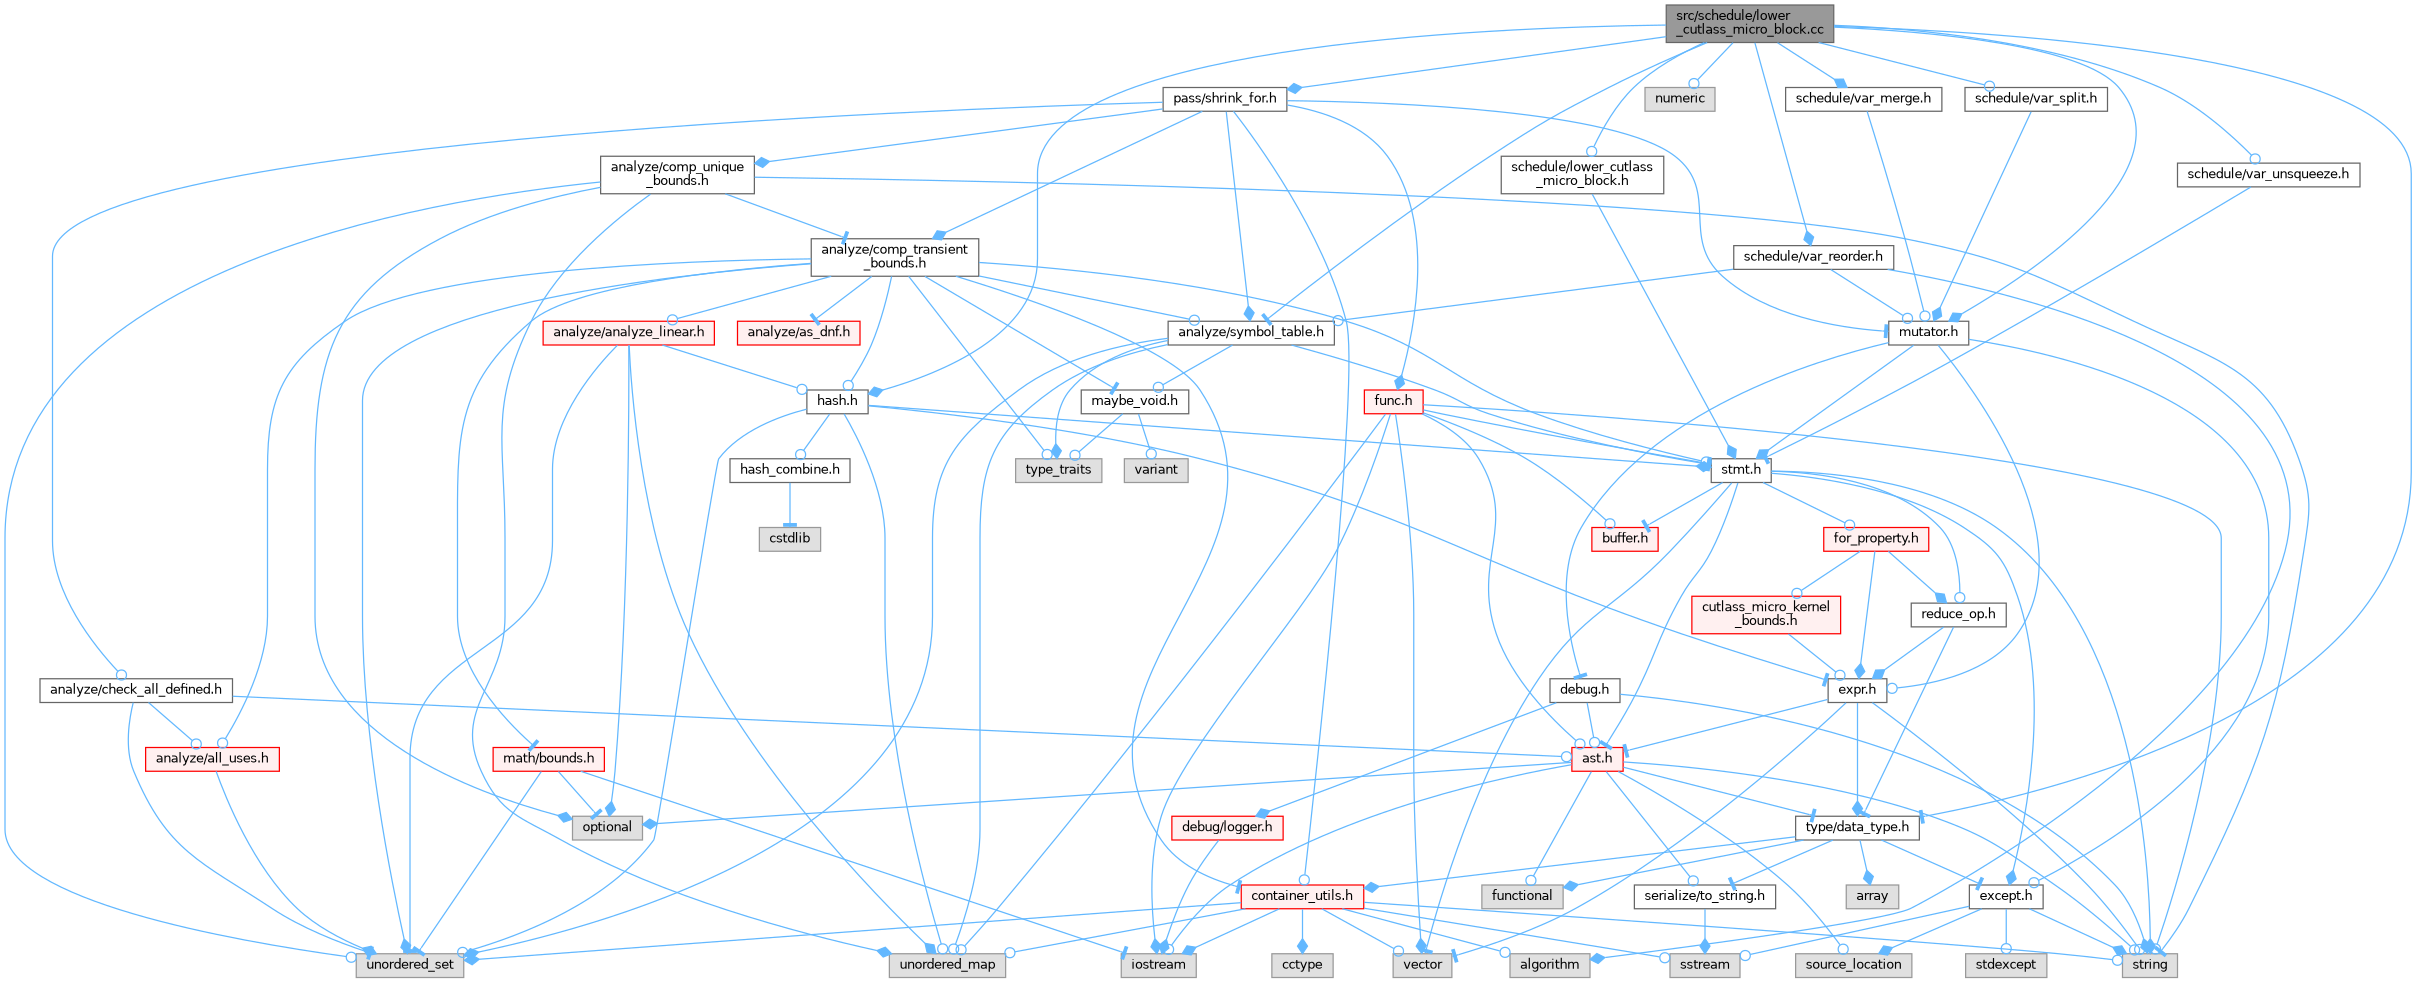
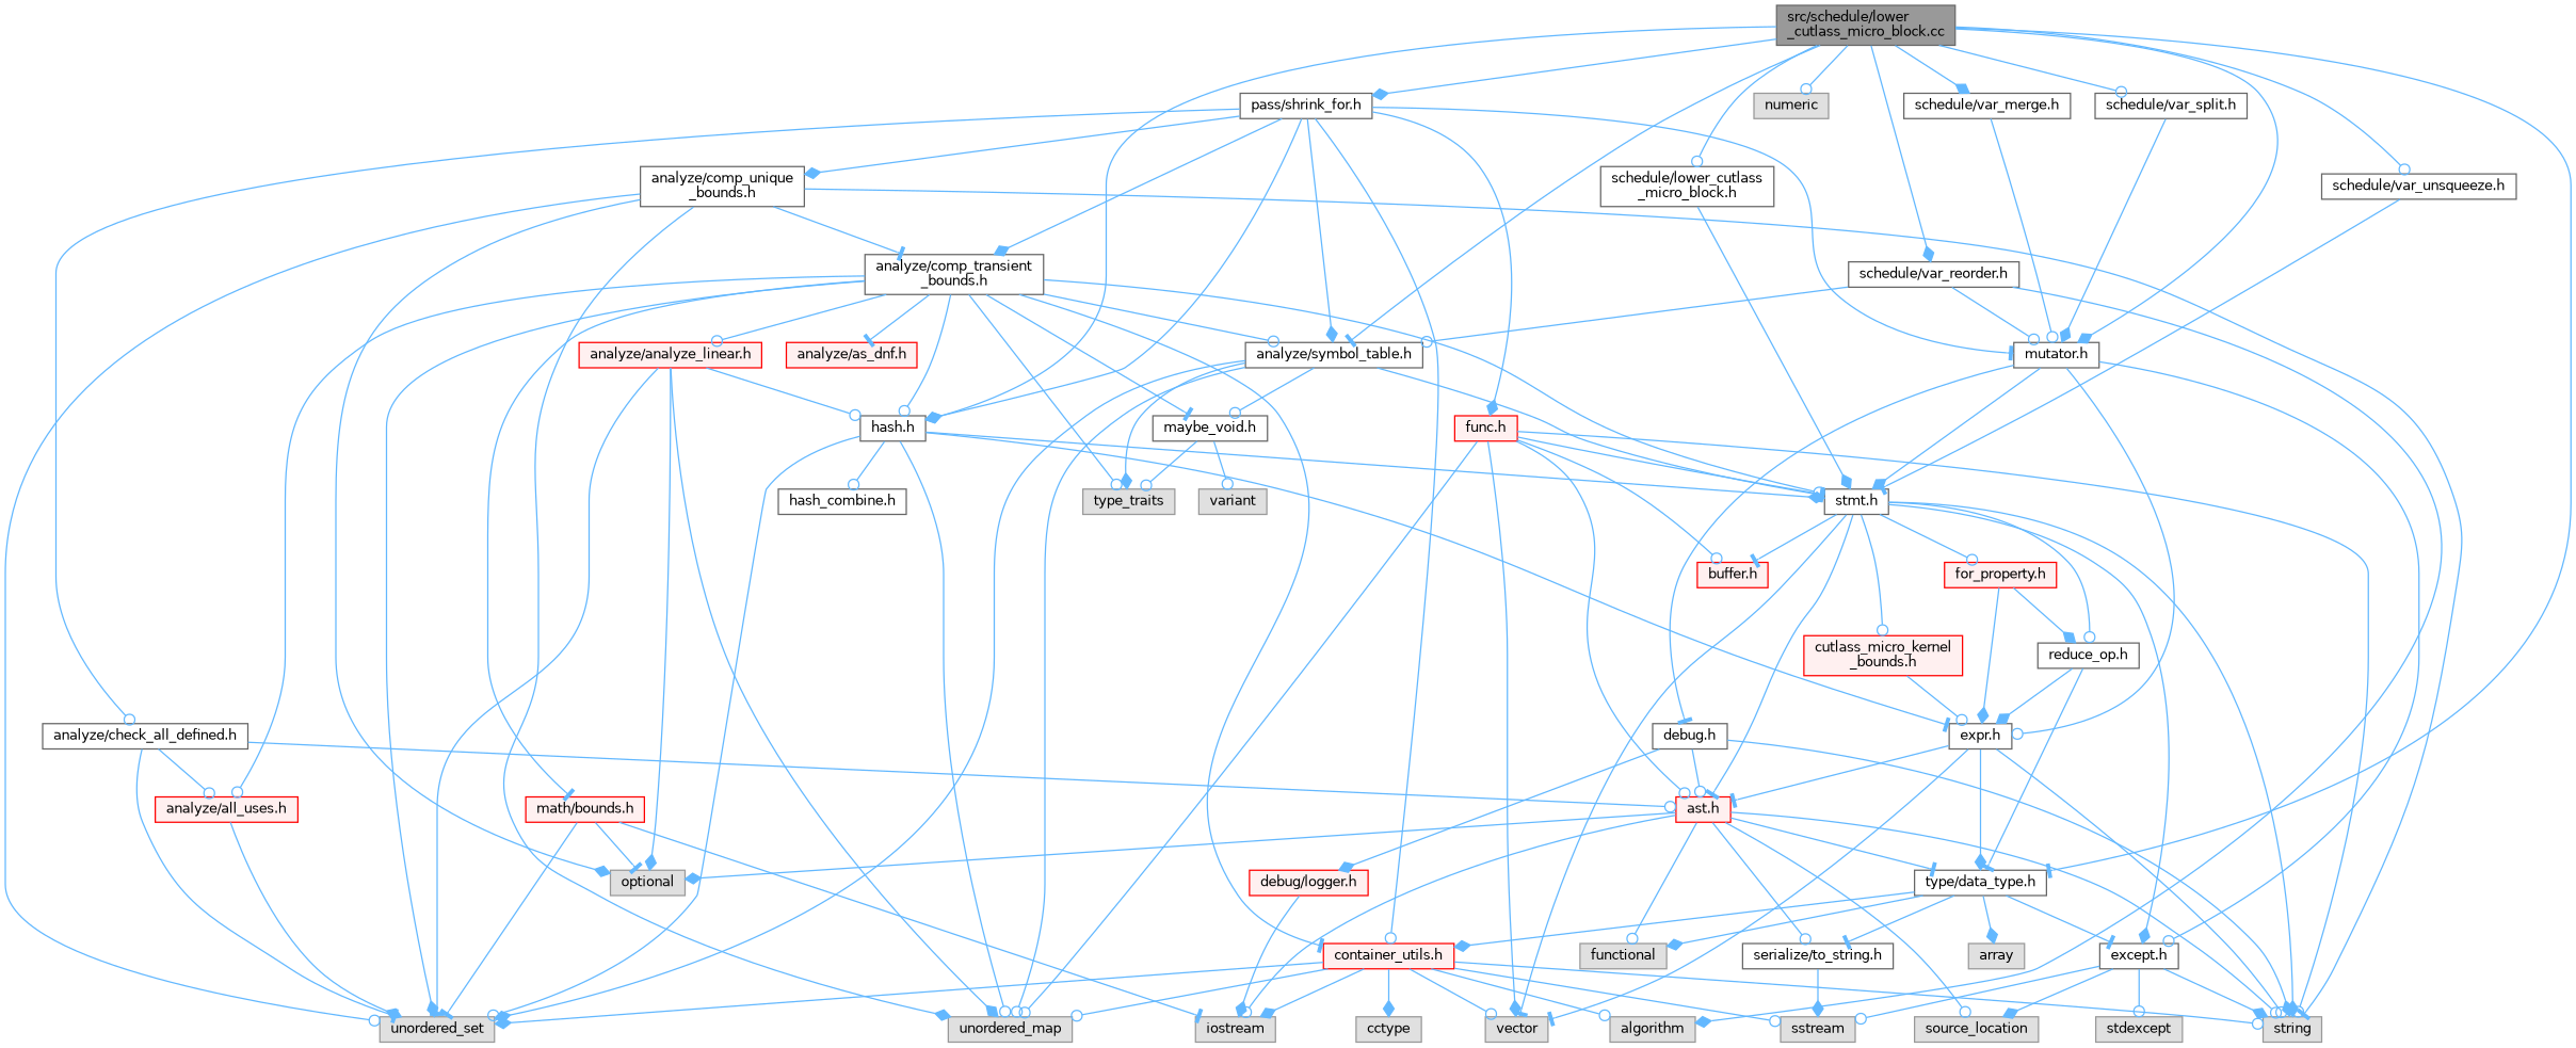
  digraph {
    node [color=grey40 fillcolor=white fontname=Helvetica fontsize=10 shape=box style=filled]
    edge [arrowhead=odot color=steelblue1 fontname=Helvetica fontsize=10 labelfontname=Helvetica labelfontsize=10 style=solid]
    n1 [color=gray40 fillcolor=grey60 fontcolor=black height=0.2 label="src/schedule/lower\l_cutlass_micro_block.cc" width=0.4]
    n2 [height=0.2 label="analyze/symbol_table.h" width=0.4]
    n3 [height=0.2 label="type/data_type.h" width=0.4]
    n4 [height=0.2 label="hash.h" width=0.4]
    n5 [height=0.2 label="mutator.h" width=0.4]
    n6 [color=grey60 fillcolor="#E0E0E0" height=0.2 label=numeric width=0.4]
    n7 [height=0.2 label="pass/shrink_for.h" width=0.4]
    n8 [height=0.2 label="schedule/lower_cutlass\l_micro_block.h" width=0.4]
    n9 [height=0.2 label="schedule/var_merge.h" width=0.4]
    n10 [height=0.2 label="schedule/var_reorder.h" width=0.4]
    n11 [height=0.2 label="schedule/var_split.h" width=0.4]
    n12 [height=0.2 label="schedule/var_unsqueeze.h" width=0.4]
    n13 [color=grey60 fillcolor="#E0E0E0" height=0.2 label=type_traits width=0.4]
    n14 [color=grey60 fillcolor="#E0E0E0" height=0.2 label=unordered_map width=0.4]
    n15 [color=grey60 fillcolor="#E0E0E0" height=0.2 label=unordered_set width=0.4]
    n16 [height=0.2 label="maybe_void.h" width=0.4]
    n17 [height=0.2 label="stmt.h" width=0.4]
    n18 [color=red fillcolor="#FFF0F0" height=0.2 label="container_utils.h" width=0.4]
    n19 [height=0.2 label="except.h" width=0.4]
    n20 [color=grey60 fillcolor="#E0E0E0" height=0.2 label=functional width=0.4]
    n21 [height=0.2 label="serialize/to_string.h" width=0.4]
    n22 [color=grey60 fillcolor="#E0E0E0" height=0.2 label=array width=0.4]
    n23 [height=0.2 label="expr.h" width=0.4]
    n24 [height=0.2 label="hash_combine.h" width=0.4]
    n25 [height=0.2 label="debug.h" width=0.4]
    n26 [height=0.2 label="analyze/check_all_defined.h" width=0.4]
    n27 [height=0.2 label="analyze/comp_transient\l_bounds.h" width=0.4]
    n28 [height=0.2 label="analyze/comp_unique\l_bounds.h" width=0.4]
    n29 [color=red fillcolor="#FFF0F0" height=0.2 label="func.h" width=0.4]
    n30 [color=grey60 fillcolor="#E0E0E0" height=0.2 label=algorithm width=0.4]
    n31 [color=grey60 fillcolor="#E0E0E0" height=0.2 label=variant width=0.4]
    n32 [color=grey60 fillcolor="#E0E0E0" height=0.2 label=string width=0.4]
    n33 [color=grey60 fillcolor="#E0E0E0" height=0.2 label=vector width=0.4]
    n34 [color=red fillcolor="#FFF0F0" height=0.2 label="ast.h" width=0.4]
    n35 [color=red fillcolor="#FFF0F0" height=0.2 label="buffer.h" width=0.4]
    n36 [color=red fillcolor="#FFF0F0" height=0.2 label="cutlass_micro_kernel\l_bounds.h" width=0.4]
    n37 [color=red fillcolor="#FFF0F0" height=0.2 label="for_property.h" width=0.4]
    n38 [height=0.2 label="reduce_op.h" width=0.4]
    n39 [color=grey60 fillcolor="#E0E0E0" height=0.2 label=iostream width=0.4]
    n40 [color=grey60 fillcolor="#E0E0E0" height=0.2 label=optional width=0.4]
    n41 [color=grey60 fillcolor="#E0E0E0" height=0.2 label=source_location width=0.4]
    n42 [color=grey60 fillcolor="#E0E0E0" height=0.2 label=sstream width=0.4]
    n43 [color=grey60 fillcolor="#E0E0E0" height=0.2 label=cctype width=0.4]
    n44 [color=grey60 fillcolor="#E0E0E0" height=0.2 label=stdexcept width=0.4]
-   n45 [color=grey60 fillcolor="#E0E0E0" height=0.2 label=cstdlib width=0.4]
    n46 [color=red fillcolor="#FFF0F0" height=0.2 label="debug/logger.h" width=0.4]
    n47 [color=red fillcolor="#FFF0F0" height=0.2 label="analyze/all_uses.h" width=0.4]
    n48 [color=red fillcolor="#FFF0F0" height=0.2 label="analyze/analyze_linear.h" width=0.4]
    n49 [color=red fillcolor="#FFF0F0" height=0.2 label="analyze/as_dnf.h" width=0.4]
    n50 [color=red fillcolor="#FFF0F0" height=0.2 label="math/bounds.h" width=0.4]
    n1 -> n2 [arrowhead=tee]
    n1 -> n3 [arrowhead=tee]
    n1 -> n4 [arrowhead=diamond]
    n1 -> n5 [arrowhead=diamond]
    n1 -> n6
    n1 -> n7 [arrowhead=diamond]
    n1 -> n8
    n1 -> n9 [arrowhead=diamond]
    n1 -> n10 [arrowhead=diamond]
    n1 -> n11
    n1 -> n12
    n2 -> n13 [arrowhead=diamond]
    n2 -> n14
    n2 -> n15 [arrowhead=diamond]
    n2 -> n16
    n2 -> n17 [arrowhead=tee]
    n3 -> n18 [arrowhead=diamond]
    n3 -> n19 [arrowhead=tee]
    n3 -> n20 [arrowhead=diamond]
    n3 -> n21 [arrowhead=tee]
    n3 -> n22 [arrowhead=diamond]
    n4 -> n14
    n4 -> n15
    n4 -> n17 [arrowhead=diamond]
    n4 -> n23 [arrowhead=tee]
    n4 -> n24
    n5 -> n17 [arrowhead=diamond]
    n5 -> n19
    n5 -> n23
    n5 -> n25 [arrowhead=tee]
    n7 -> n2 [arrowhead=diamond]
+   n7 -> n4 [arrowhead=diamond]
    n7 -> n5 [arrowhead=tee]
    n7 -> n18
    n7 -> n26
    n7 -> n27 [arrowhead=diamond]
    n7 -> n28 [arrowhead=diamond]
    n7 -> n29 [arrowhead=diamond]
    n8 -> n17 [arrowhead=diamond]
    n9 -> n5
    n10 -> n2
    n10 -> n5
    n10 -> n30 [arrowhead=diamond]
    n11 -> n5 [arrowhead=diamond]
    n12 -> n17 [arrowhead=tee]
    n16 -> n13
    n16 -> n31
    n17 -> n19 [arrowhead=diamond]
    n17 -> n32 [arrowhead=diamond]
    n17 -> n33 [arrowhead=tee]
    n17 -> n34 [arrowhead=tee]
    n17 -> n35 [arrowhead=tee]
-   n37 -> n36
+   n17 -> n36
    n17 -> n37
    n17 -> n38
    n18 -> n14
    n18 -> n15 [arrowhead=diamond]
    n18 -> n30
    n18 -> n32
    n18 -> n33
    n18 -> n39 [arrowhead=diamond]
    n18 -> n42
    n18 -> n43 [arrowhead=diamond]
    n19 -> n32 [arrowhead=diamond]
    n19 -> n41 [arrowhead=diamond]
    n19 -> n42
    n19 -> n44
    n21 -> n42 [arrowhead=diamond]
    n23 -> n3 [arrowhead=diamond]
    n23 -> n32
    n23 -> n33 [arrowhead=tee]
    n23 -> n34 [arrowhead=tee]
-   n24 -> n45 [arrowhead=tee]
    n25 -> n32 [arrowhead=diamond]
    n25 -> n34
    n25 -> n46 [arrowhead=diamond]
    n26 -> n15 [arrowhead=tee]
    n26 -> n34
    n26 -> n47
    n27 -> n2
    n27 -> n4
    n27 -> n13
    n27 -> n15 [arrowhead=diamond]
    n27 -> n16 [arrowhead=tee]
    n27 -> n17
    n27 -> n18 [arrowhead=tee]
    n27 -> n47
    n27 -> n48
    n27 -> n49 [arrowhead=tee]
    n27 -> n50 [arrowhead=tee]
    n28 -> n14 [arrowhead=diamond]
    n28 -> n15
    n28 -> n27 [arrowhead=tee]
    n28 -> n32 [arrowhead=tee]
    n28 -> n40 [arrowhead=diamond]
    n29 -> n14
    n29 -> n17 [arrowhead=tee]
    n29 -> n32
    n29 -> n33 [arrowhead=diamond]
    n29 -> n34
    n29 -> n35
-   n29 -> n39 [arrowhead=diamond]
    n34 -> n3 [arrowhead=tee]
    n34 -> n20
    n34 -> n21
    n34 -> n32
    n34 -> n39
    n34 -> n40 [arrowhead=diamond]
    n34 -> n41
    n36 -> n23
    n37 -> n23 [arrowhead=diamond]
    n37 -> n38 [arrowhead=diamond]
    n38 -> n3 [arrowhead=tee]
    n38 -> n23 [arrowhead=diamond]
    n46 -> n39 [arrowhead=diamond]
    n47 -> n15 [arrowhead=diamond]
    n48 -> n4
    n48 -> n14 [arrowhead=diamond]
    n48 -> n15 [arrowhead=tee]
    n48 -> n40 [arrowhead=diamond]
    n50 -> n15 [arrowhead=tee]
    n50 -> n39 [arrowhead=tee]
    n50 -> n40 [arrowhead=tee]
  }
